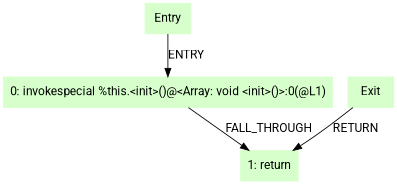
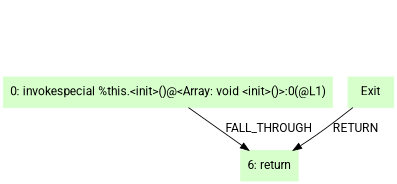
  digraph {
    fontname=Roboto
    node [color=".3 .2 1.0" fontname=Roboto shape=box style=filled]
    edge [fontname=Roboto]
-   Entry
    "0: invokespecial %this.<init>()@<Array: void <init>()>:0(@L1)"
-   "1: return"
+   "1: return" [label="6: return"]
    Exit
-   Entry -> "0: invokespecial %this.<init>()@<Array: void <init>()>:0(@L1)" [label=ENTRY]
    "0: invokespecial %this.<init>()@<Array: void <init>()>:0(@L1)" -> "1: return" [label=FALL_THROUGH]
    Exit -> "1: return" [label=RETURN]
  }
